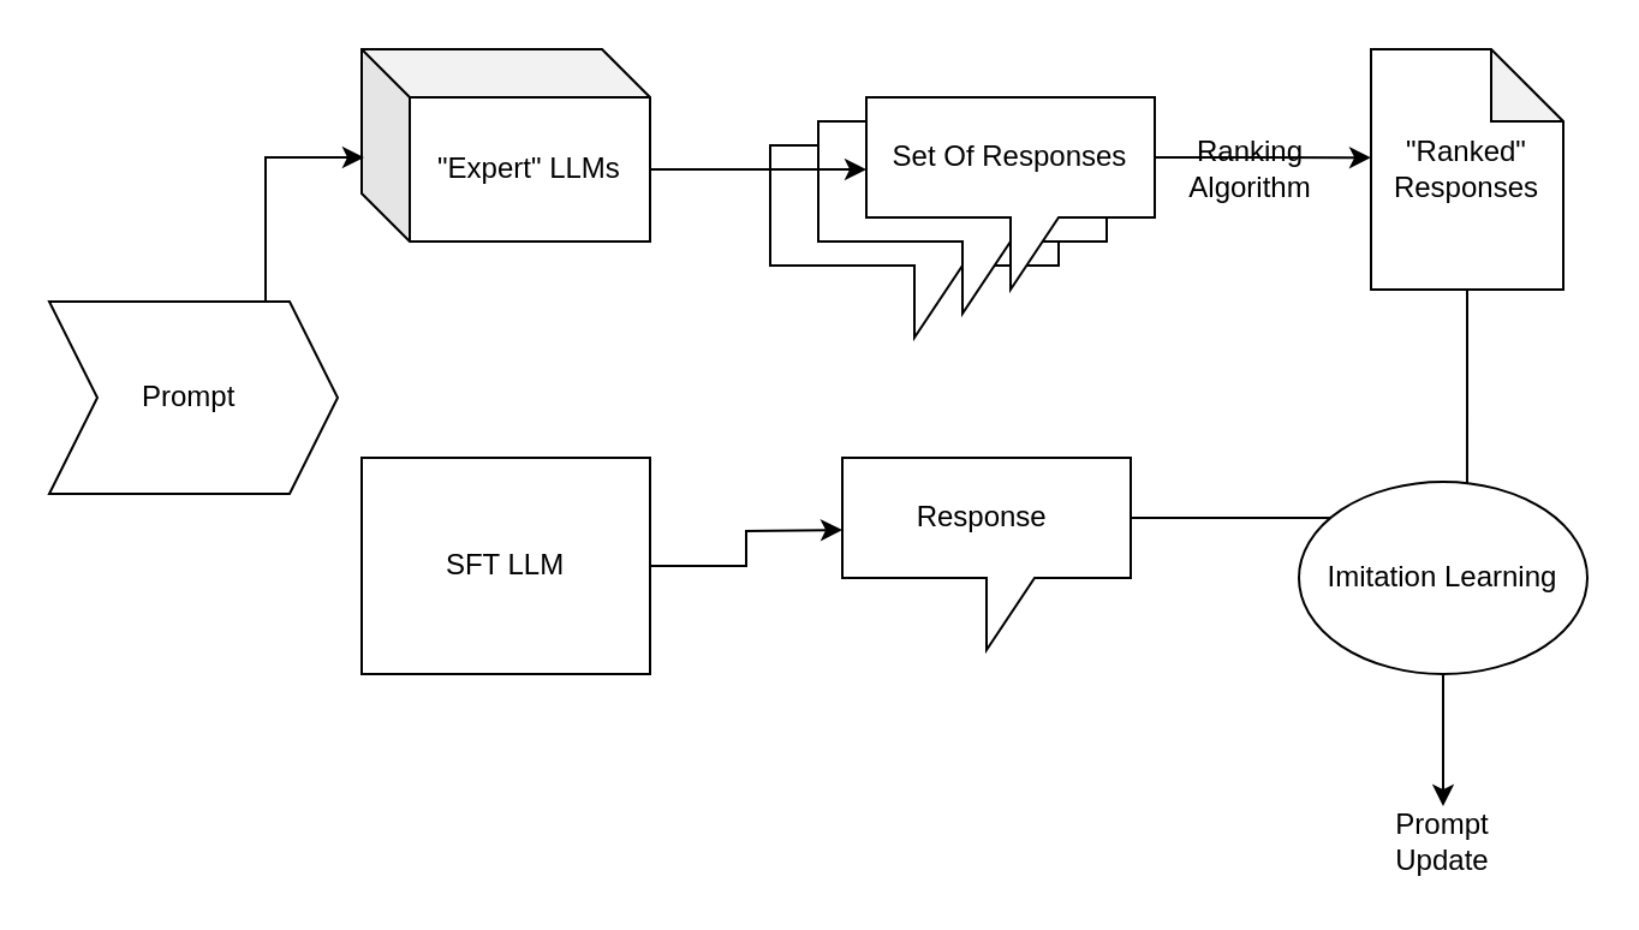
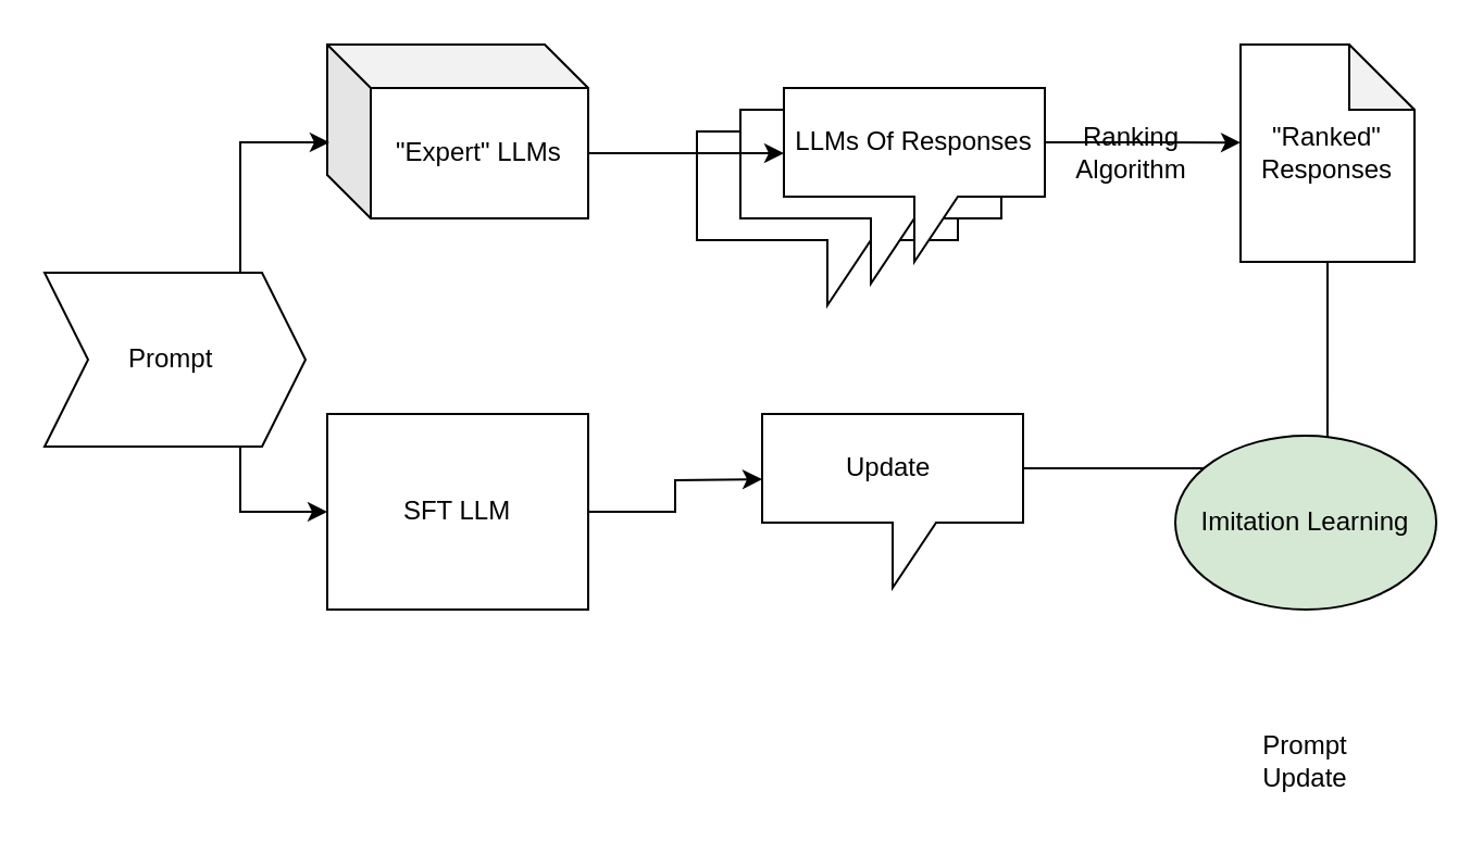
  <mxCell id="0" />
  <mxCell id="1" parent="0" />
  <mxCell id="2" value="&quot;Expert&quot; LLMs" style="shape=cube;whiteSpace=wrap;html=1;boundedLbl=1;backgroundOutline=1;darkOpacity=0.05;darkOpacity2=0.1;" vertex="1" parent="1"><mxGeometry x="150" y="20" width="120" height="80" as="geometry" /></mxCell>
  <mxCell id="3" style="edgeStyle=orthogonalEdgeStyle;rounded=0;orthogonalLoop=1;jettySize=auto;html=1;exitX=1;exitY=0.5;exitDx=0;exitDy=0;" edge="1" parent="1" source="4"><mxGeometry relative="1" as="geometry"><mxPoint x="350" y="220" as="targetPoint" /></mxGeometry></mxCell>
  <mxCell id="4" value="SFT LLM" style="rounded=0;whiteSpace=wrap;html=1;" vertex="1" parent="1"><mxGeometry x="150" y="190" width="120" height="90" as="geometry" /></mxCell>
+ <mxCell id="5" style="edgeStyle=orthogonalEdgeStyle;rounded=0;orthogonalLoop=1;jettySize=auto;html=1;exitX=0.75;exitY=1;exitDx=0;exitDy=0;entryX=0;entryY=0.5;entryDx=0;entryDy=0;" edge="1" parent="1" source="6" target="4"><mxGeometry relative="1" as="geometry" /></mxCell>
  <mxCell id="6" value="Prompt&amp;nbsp;" style="shape=step;perimeter=stepPerimeter;whiteSpace=wrap;html=1;fixedSize=1;" vertex="1" parent="1"><mxGeometry x="20" y="125" width="120" height="80" as="geometry" /></mxCell>
  <mxCell id="7" style="edgeStyle=orthogonalEdgeStyle;rounded=0;orthogonalLoop=1;jettySize=auto;html=1;exitX=0.75;exitY=0;exitDx=0;exitDy=0;entryX=0.008;entryY=0.563;entryDx=0;entryDy=0;entryPerimeter=0;" edge="1" parent="1" source="6" target="2"><mxGeometry relative="1" as="geometry" /></mxCell>
  <mxCell id="8" style="edgeStyle=orthogonalEdgeStyle;rounded=0;orthogonalLoop=1;jettySize=auto;html=1;exitX=0;exitY=0;exitDx=120;exitDy=25;exitPerimeter=0;" edge="1" parent="1" source="9"><mxGeometry relative="1" as="geometry"><mxPoint x="610" y="215" as="targetPoint" /></mxGeometry></mxCell>
- <mxCell id="9" value="Response&amp;nbsp;" style="shape=callout;whiteSpace=wrap;html=1;perimeter=calloutPerimeter;" vertex="1" parent="1"><mxGeometry x="350" y="190" width="120" height="80" as="geometry" /></mxCell>
+ <mxCell id="9" value="Update&amp;nbsp;" style="shape=callout;whiteSpace=wrap;html=1;perimeter=calloutPerimeter;" vertex="1" parent="1"><mxGeometry x="350" y="190" width="120" height="80" as="geometry" /></mxCell>
  <mxCell id="10" style="edgeStyle=orthogonalEdgeStyle;rounded=0;orthogonalLoop=1;jettySize=auto;html=1;exitX=0.5;exitY=1;exitDx=0;exitDy=0;exitPerimeter=0;" edge="1" parent="1" source="11"><mxGeometry relative="1" as="geometry"><mxPoint x="609.966" y="220" as="targetPoint" /></mxGeometry></mxCell>
  <mxCell id="11" value="&quot;Ranked&quot; Responses" style="shape=note;whiteSpace=wrap;html=1;backgroundOutline=1;darkOpacity=0.05;" vertex="1" parent="1"><mxGeometry x="570" y="20" width="80" height="100" as="geometry" /></mxCell>
  <mxCell id="12" value="" style="shape=callout;whiteSpace=wrap;html=1;perimeter=calloutPerimeter;" vertex="1" parent="1"><mxGeometry x="320" y="60" width="120" height="80" as="geometry" /></mxCell>
  <mxCell id="13" value="" style="shape=callout;whiteSpace=wrap;html=1;perimeter=calloutPerimeter;" vertex="1" parent="1"><mxGeometry x="340" y="50" width="120" height="80" as="geometry" /></mxCell>
- <mxCell id="14" value="Set Of Responses" style="shape=callout;whiteSpace=wrap;html=1;perimeter=calloutPerimeter;" vertex="1" parent="1"><mxGeometry x="360" y="40" width="120" height="80" as="geometry" /></mxCell>
+ <mxCell id="14" value="LLMs Of Responses" style="shape=callout;whiteSpace=wrap;html=1;perimeter=calloutPerimeter;" vertex="1" parent="1"><mxGeometry x="360" y="40" width="120" height="80" as="geometry" /></mxCell>
  <mxCell id="15" style="edgeStyle=orthogonalEdgeStyle;rounded=0;orthogonalLoop=1;jettySize=auto;html=1;exitX=0;exitY=0;exitDx=120;exitDy=50;exitPerimeter=0;" edge="1" parent="1" source="2"><mxGeometry relative="1" as="geometry"><mxPoint x="360" y="70" as="targetPoint" /></mxGeometry></mxCell>
  <mxCell id="16" style="edgeStyle=orthogonalEdgeStyle;rounded=0;orthogonalLoop=1;jettySize=auto;html=1;exitX=0;exitY=0;exitDx=120.0;exitDy=25;exitPerimeter=0;entryX=0;entryY=0.451;entryDx=0;entryDy=0;entryPerimeter=0;" edge="1" parent="1" source="14" target="11"><mxGeometry relative="1" as="geometry" /></mxCell>
  <mxCell id="17" value="Ranking Algorithm" style="text;html=1;strokeColor=none;fillColor=none;align=center;verticalAlign=middle;whiteSpace=wrap;rounded=0;" vertex="1" parent="1"><mxGeometry x="490" y="55" width="60" height="30" as="geometry" /></mxCell>
- <mxCell id="18" style="edgeStyle=orthogonalEdgeStyle;rounded=0;orthogonalLoop=1;jettySize=auto;html=1;exitX=0.5;exitY=1;exitDx=0;exitDy=0;" edge="1" parent="1" source="19" target="20"><mxGeometry relative="1" as="geometry"><mxPoint x="600.31" y="350" as="targetPoint" /></mxGeometry></mxCell>
- <mxCell id="19" value="Imitation Learning" style="ellipse;whiteSpace=wrap;html=1;" vertex="1" parent="1"><mxGeometry x="540" y="200" width="120" height="80" as="geometry" /></mxCell>
+ <mxCell id="19" value="Imitation Learning" style="ellipse;whiteSpace=wrap;html=1;fillColor=#d5e8d4;" vertex="1" parent="1"><mxGeometry x="540" y="200" width="120" height="80" as="geometry" /></mxCell>
  <mxCell id="20" value="Prompt Update" style="text;html=1;strokeColor=none;fillColor=none;align=center;verticalAlign=middle;whiteSpace=wrap;rounded=0;" vertex="1" parent="1"><mxGeometry x="570" y="335" width="60" height="30" as="geometry" /></mxCell>
